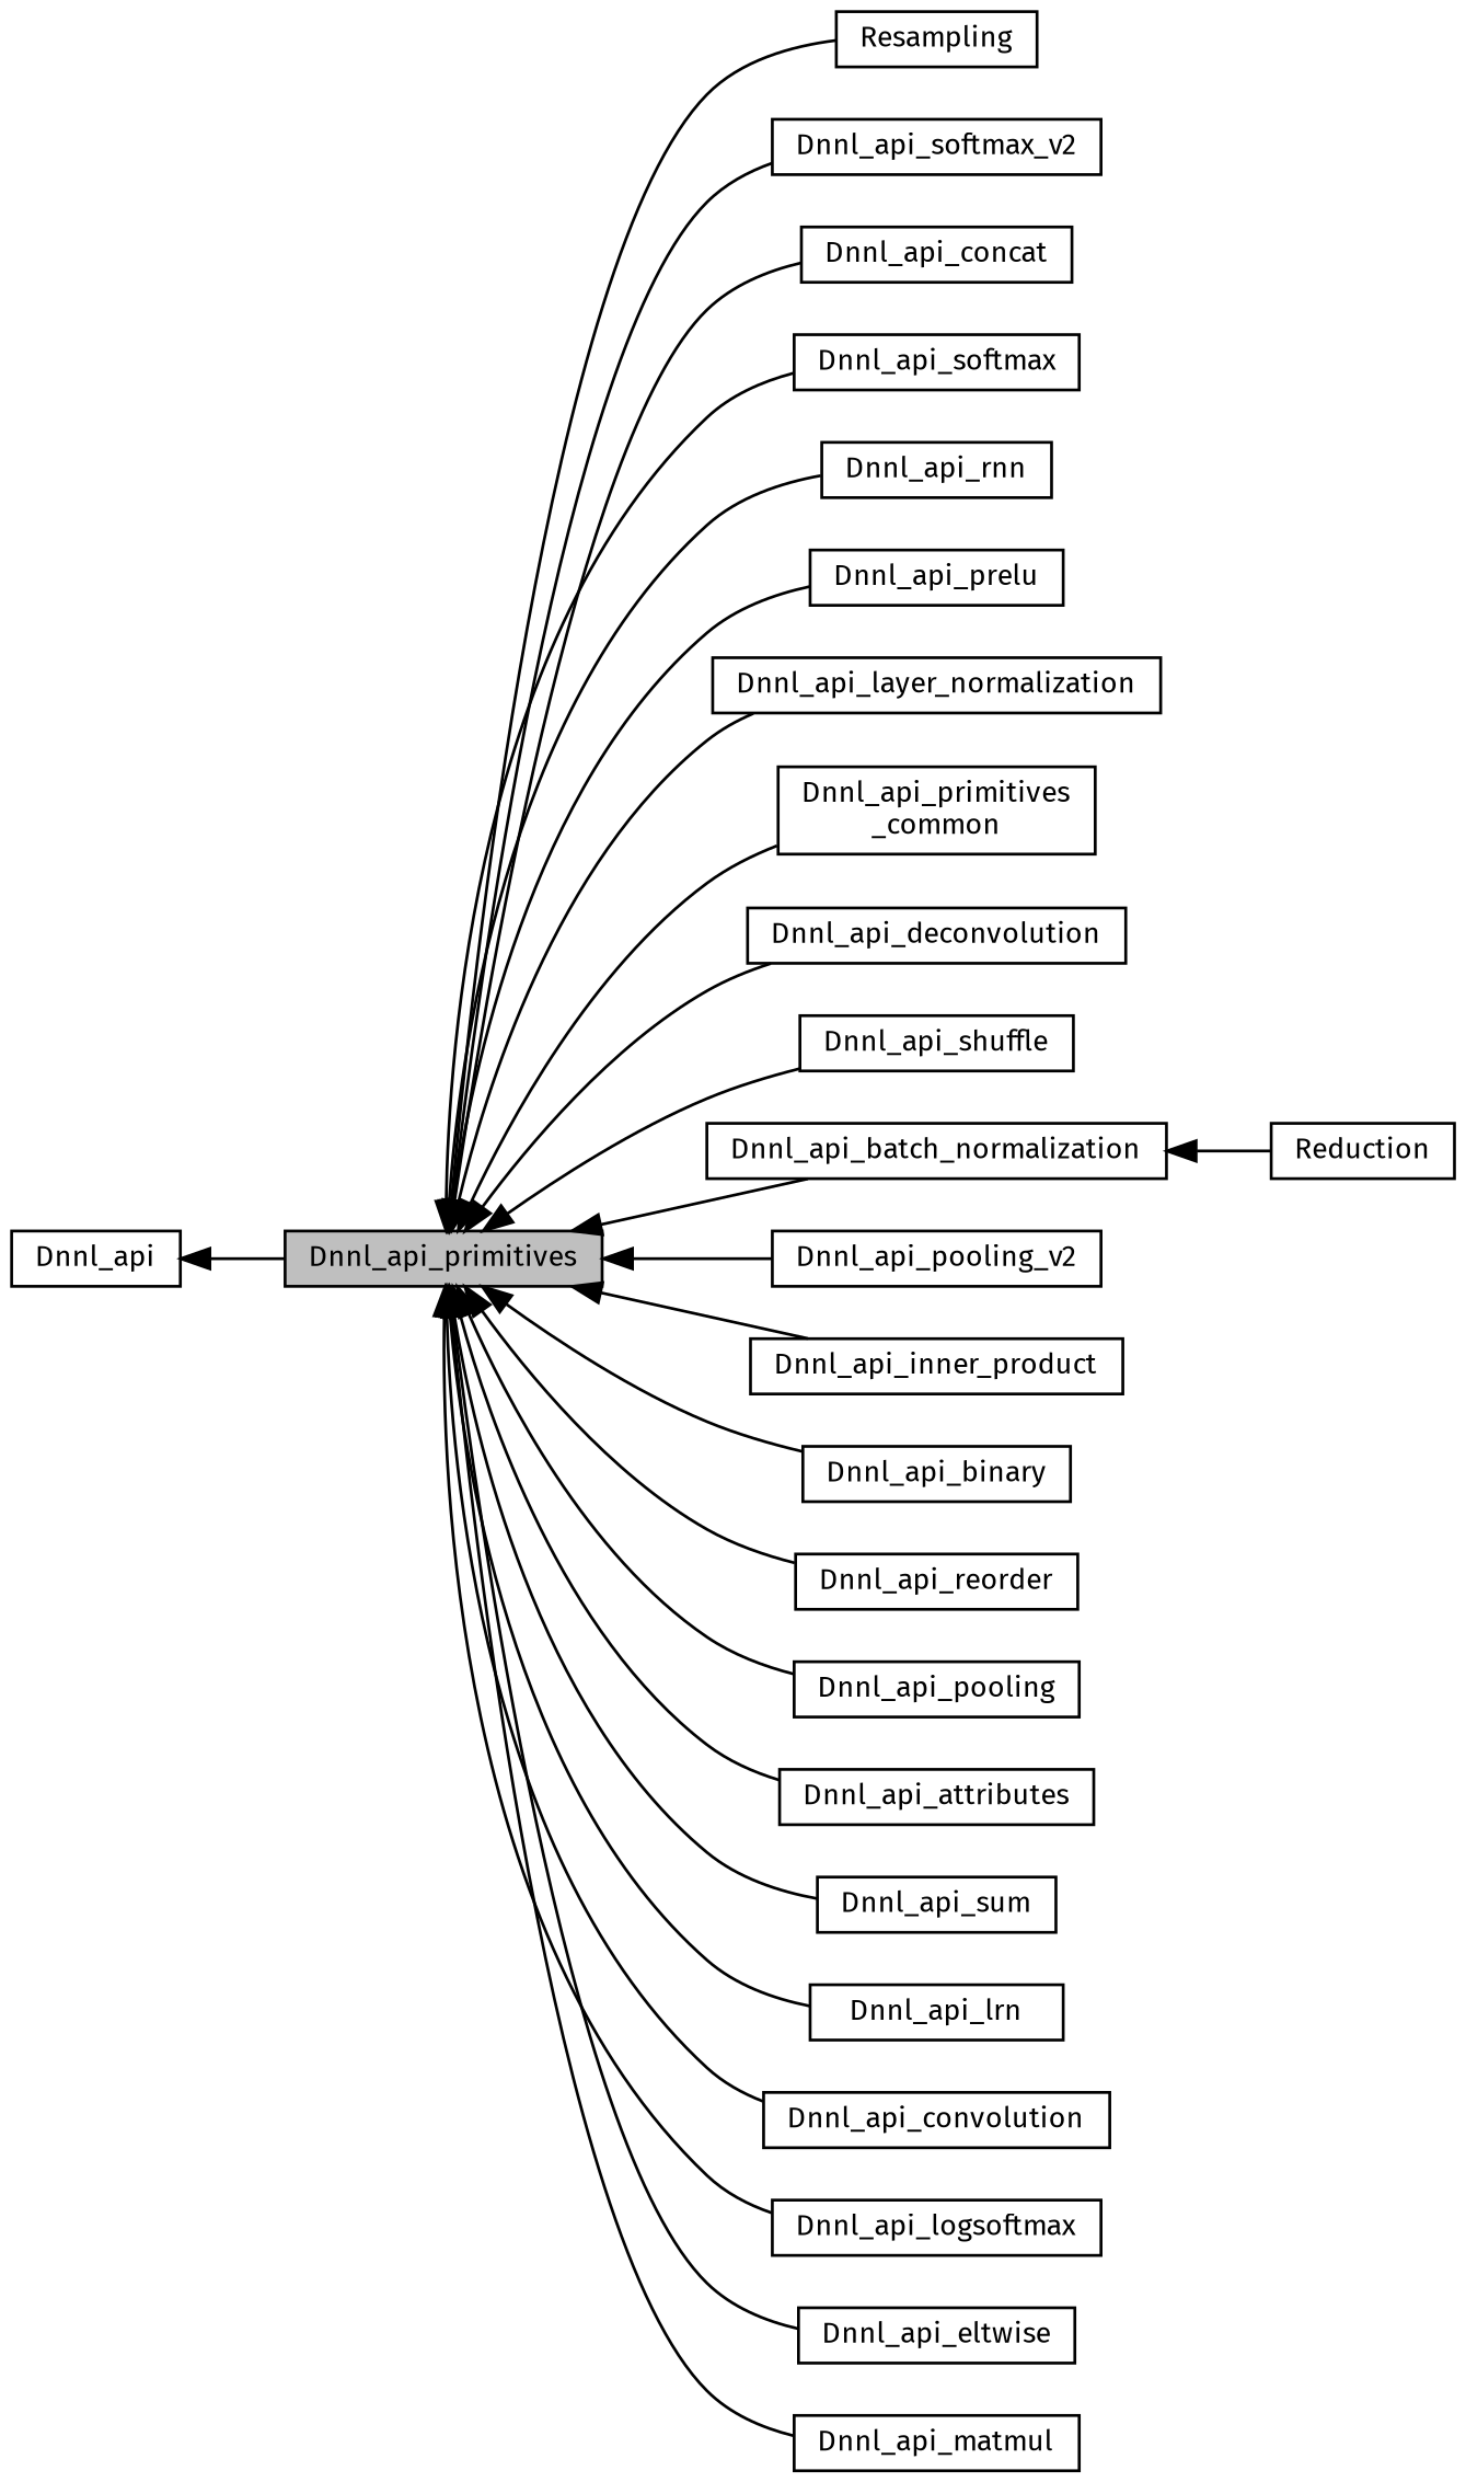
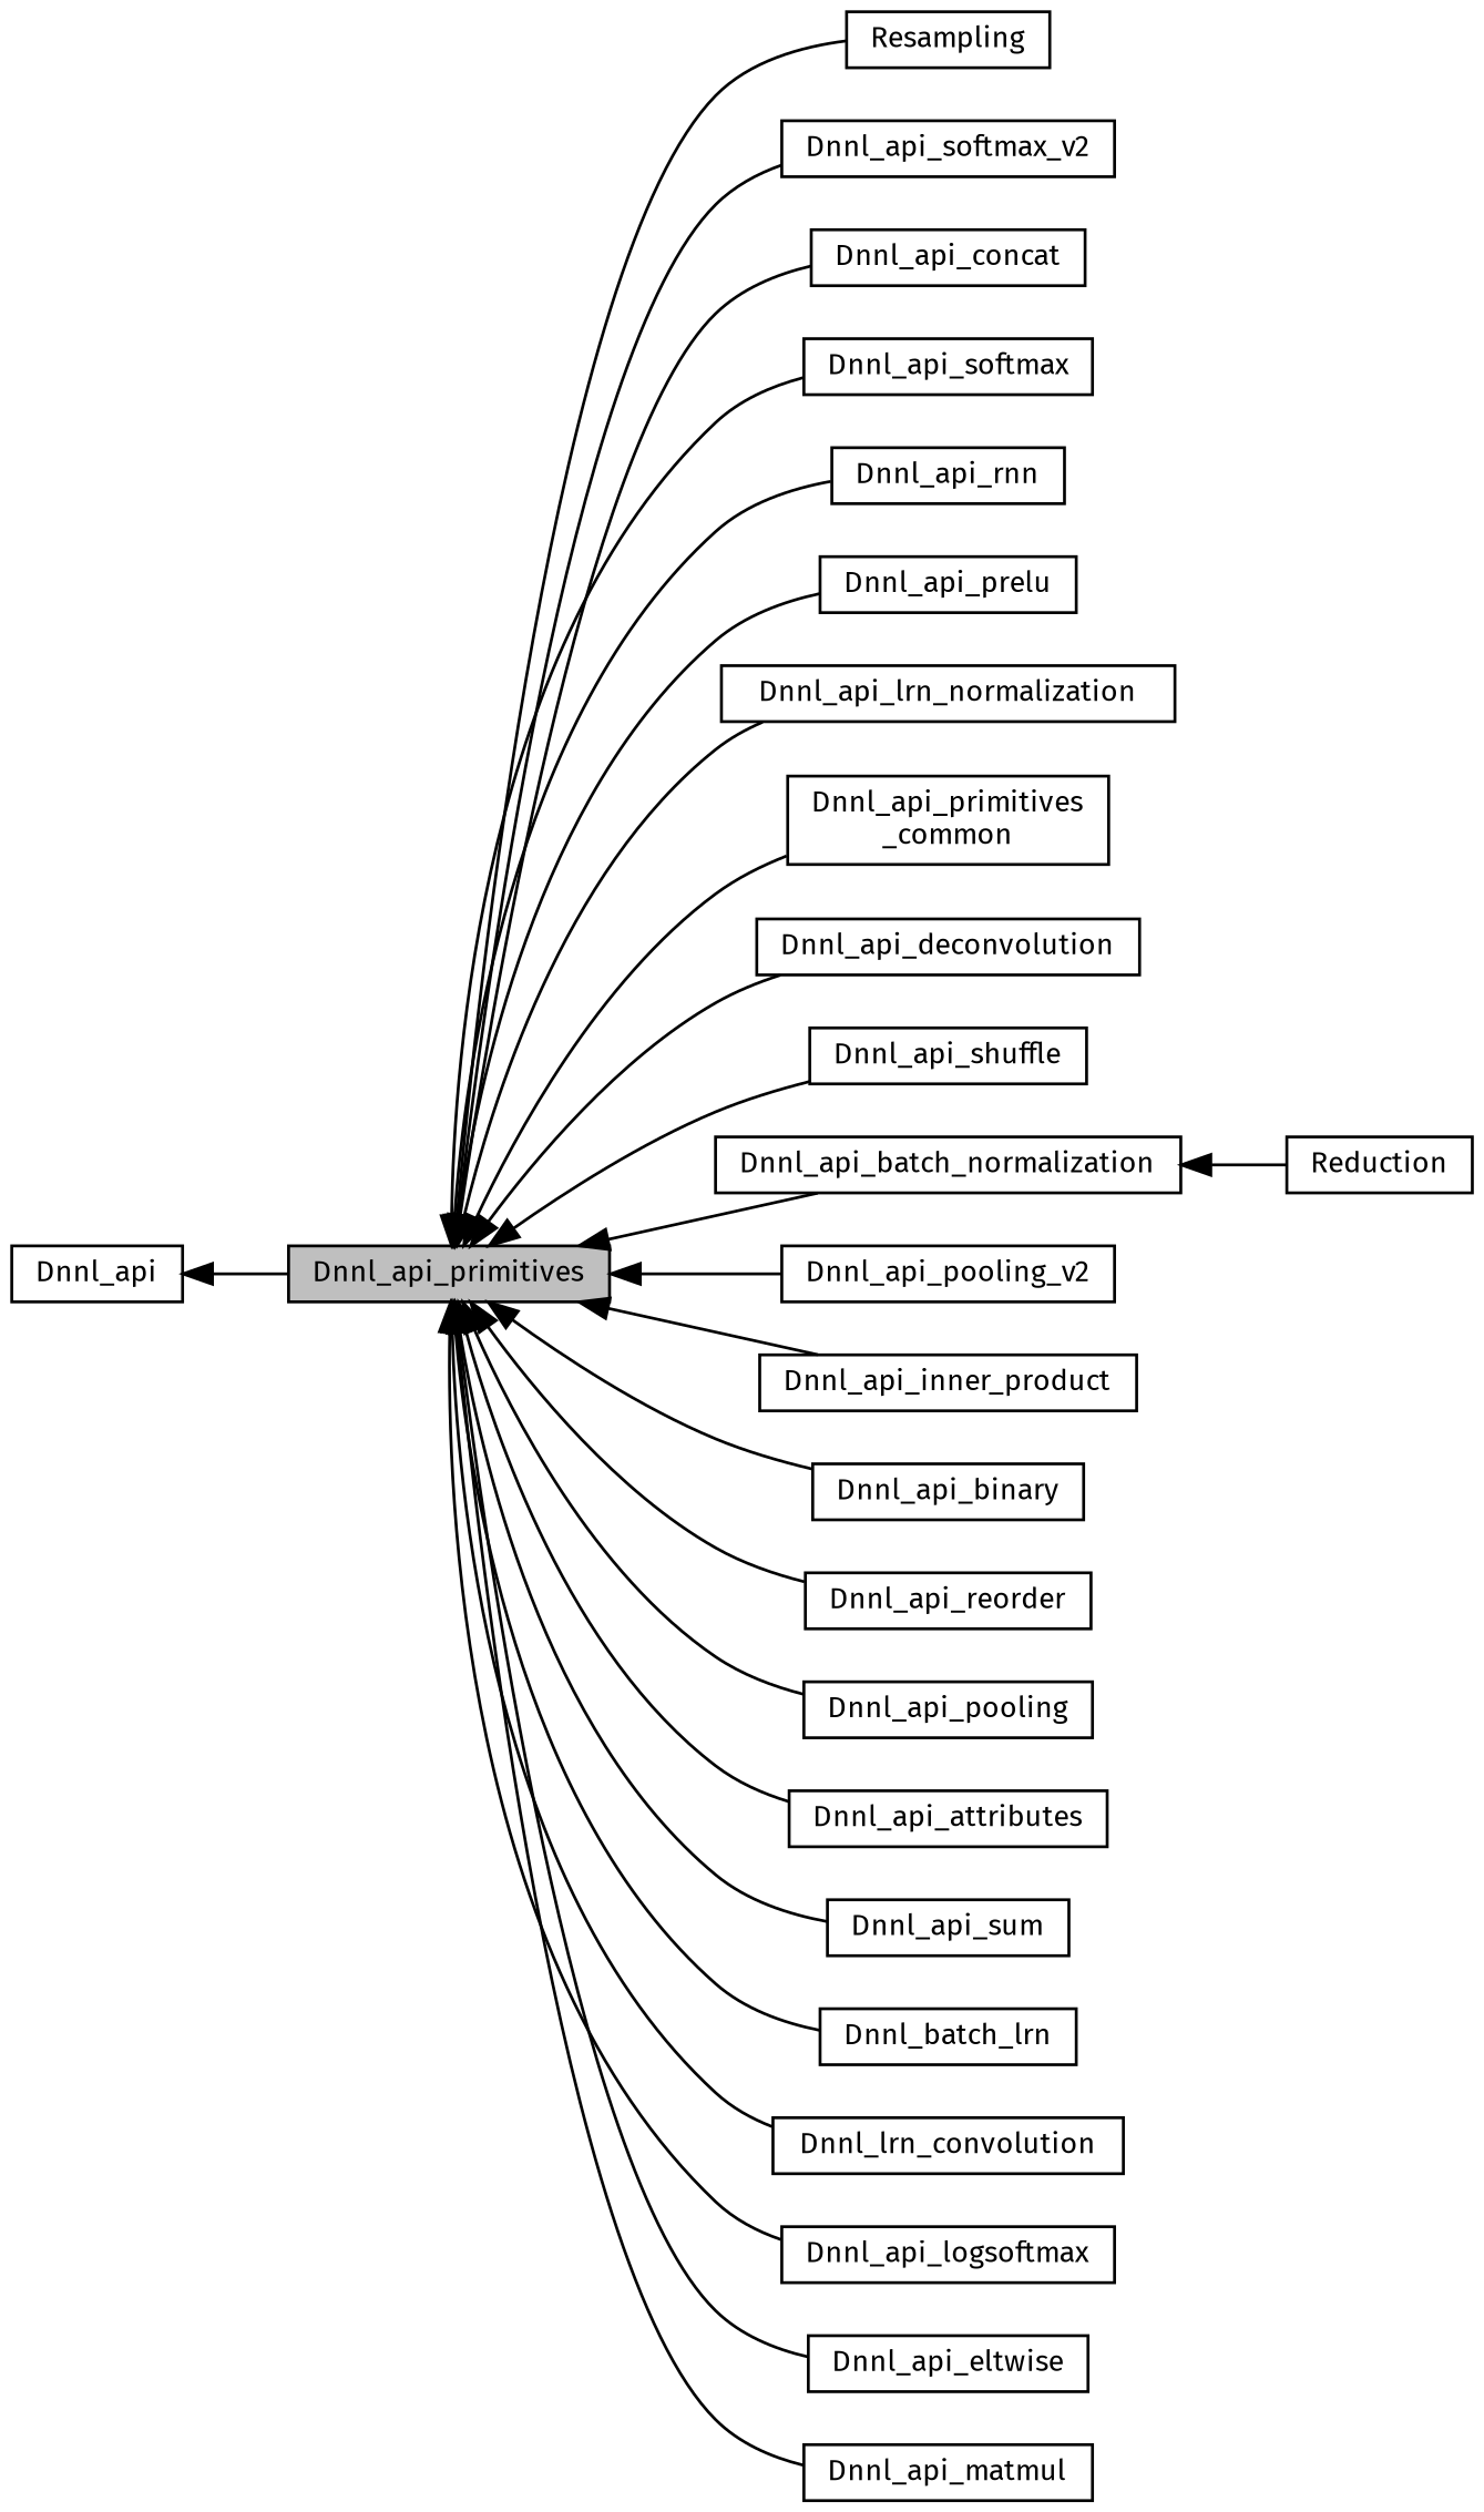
  digraph {
    fontname="Fira Sans"
    rankdir=LR
    node [color=black fillcolor=white fontname="Fira Sans" fontsize=10 shape=box style=filled]
    edge [dir=back fontname="Fira Sans" fontsize=10 labelfontname=Helvetica labelfontsize=10 shape=plaintext style=solid]
    n1 [height=0.2 label=Resampling width=0.4]
    n2 [height=0.2 label=Dnnl_api_softmax_v2 width=0.4]
    n3 [height=0.2 label=Reduction width=0.4]
    n4 [height=0.2 label=Dnnl_api_concat width=0.4]
    n5 [height=0.2 label=Dnnl_api_softmax width=0.4]
    n6 [height=0.2 label=Dnnl_api_rnn width=0.4]
    n7 [height=0.2 label=Dnnl_api_prelu width=0.4]
-   n8 [height=0.2 label=Dnnl_api_layer_normalization width=0.4]
+   n8 [height=0.2 label=Dnnl_api_lrn_normalization width=0.4]
    n9 [fillcolor=grey75 fontcolor=black height=0.2 label=Dnnl_api_primitives width=0.4]
    n10 [height=0.2 label="Dnnl_api_primitives\l_common" width=0.4]
    n11 [height=0.2 label=Dnnl_api_deconvolution width=0.4]
    n12 [height=0.2 label=Dnnl_api_shuffle width=0.4]
    n13 [height=0.2 label=Dnnl_api_batch_normalization width=0.4]
    n14 [height=0.2 label=Dnnl_api_pooling_v2 width=0.4]
    n15 [height=0.2 label=Dnnl_api_inner_product width=0.4]
    n16 [height=0.2 label=Dnnl_api_binary width=0.4]
    n17 [height=0.2 label=Dnnl_api_reorder width=0.4]
    n18 [height=0.2 label=Dnnl_api_pooling width=0.4]
    n19 [height=0.2 label=Dnnl_api_attributes width=0.4]
    n20 [height=0.2 label=Dnnl_api_sum width=0.4]
-   n21 [height=0.2 label=Dnnl_api_lrn width=0.4]
-   n22 [height=0.2 label=Dnnl_api_convolution width=0.4]
+   n21 [height=0.2 label=Dnnl_batch_lrn width=0.4]
+   n22 [height=0.2 label=Dnnl_lrn_convolution width=0.4]
    n23 [height=0.2 label=Dnnl_api_logsoftmax width=0.4]
    n24 [height=0.2 label=Dnnl_api_eltwise width=0.4]
    n25 [height=0.2 label=Dnnl_api_matmul width=0.4]
    n26 [height=0.2 label=Dnnl_api width=0.4]
    n9 -> n1
    n9 -> n2
    n9 -> n4
    n9 -> n5
    n9 -> n6
    n9 -> n7
    n9 -> n8
    n9 -> n10
    n9 -> n11
    n9 -> n12
    n9 -> n13
    n9 -> n14
    n9 -> n15
    n9 -> n16
    n9 -> n17
    n9 -> n18
    n9 -> n19
    n9 -> n20
    n9 -> n21
    n9 -> n22
    n9 -> n23
    n9 -> n24
    n9 -> n25
    n13 -> n3
    n26 -> n9
  }
